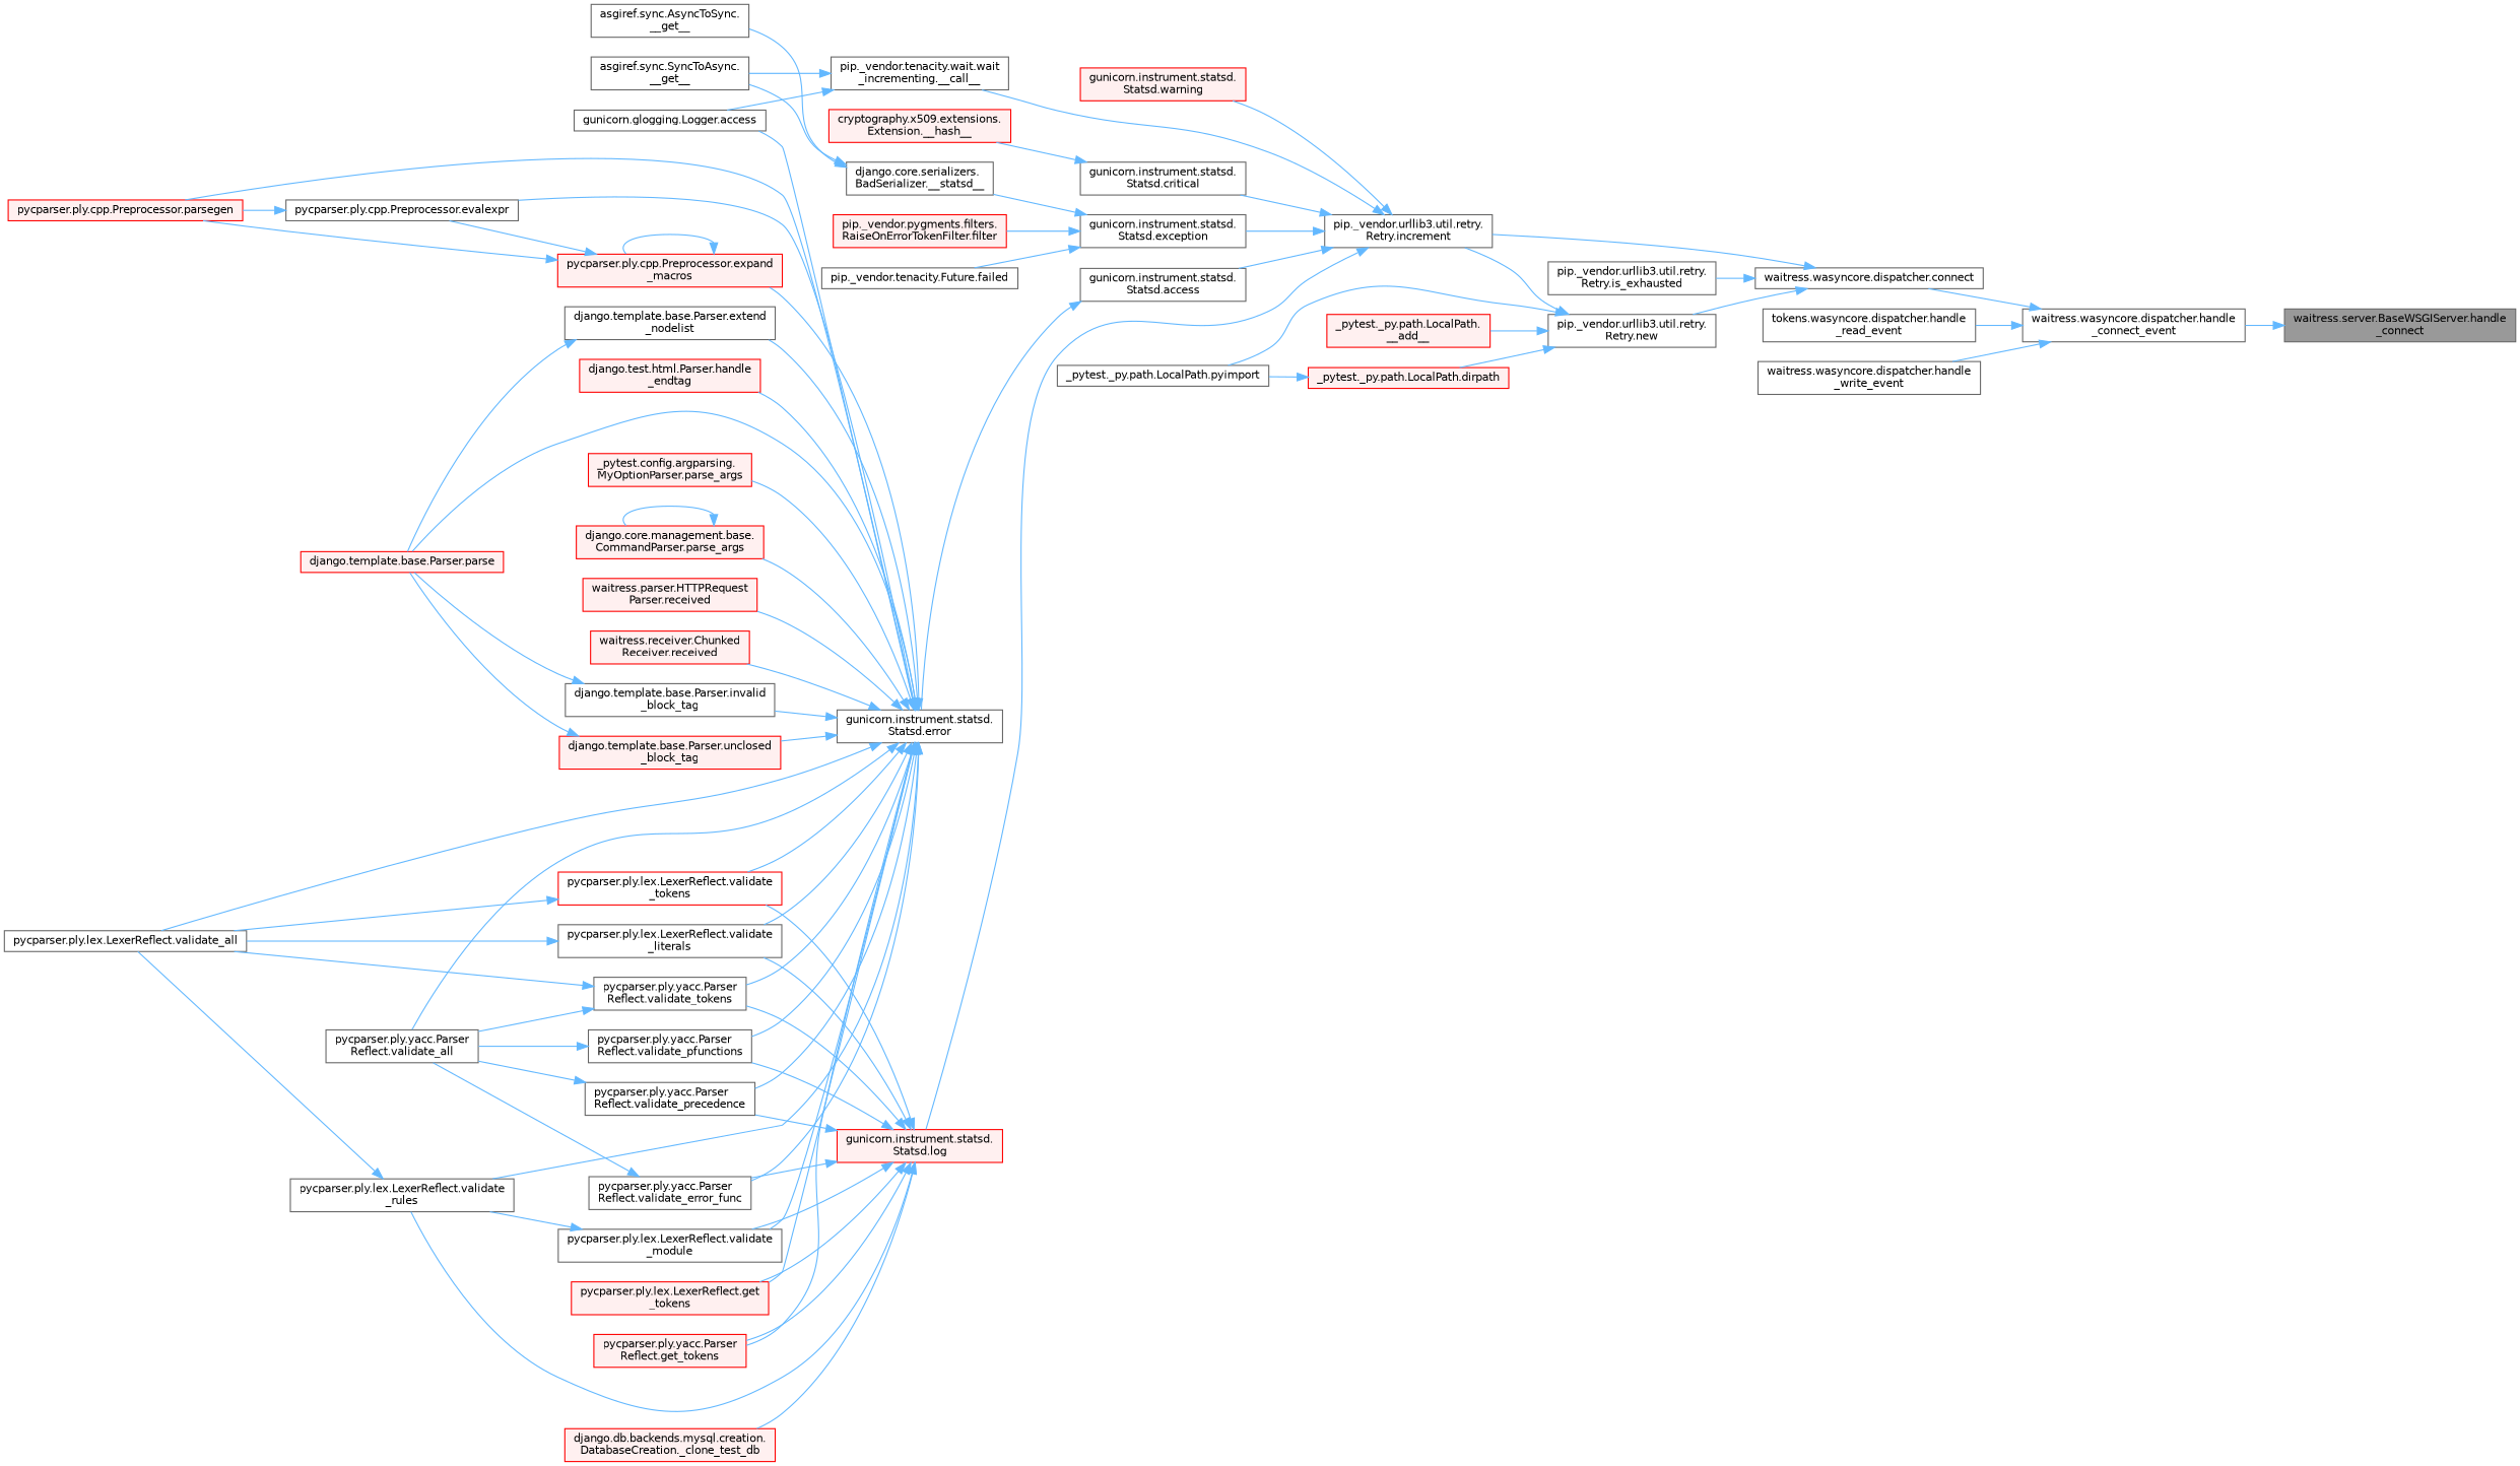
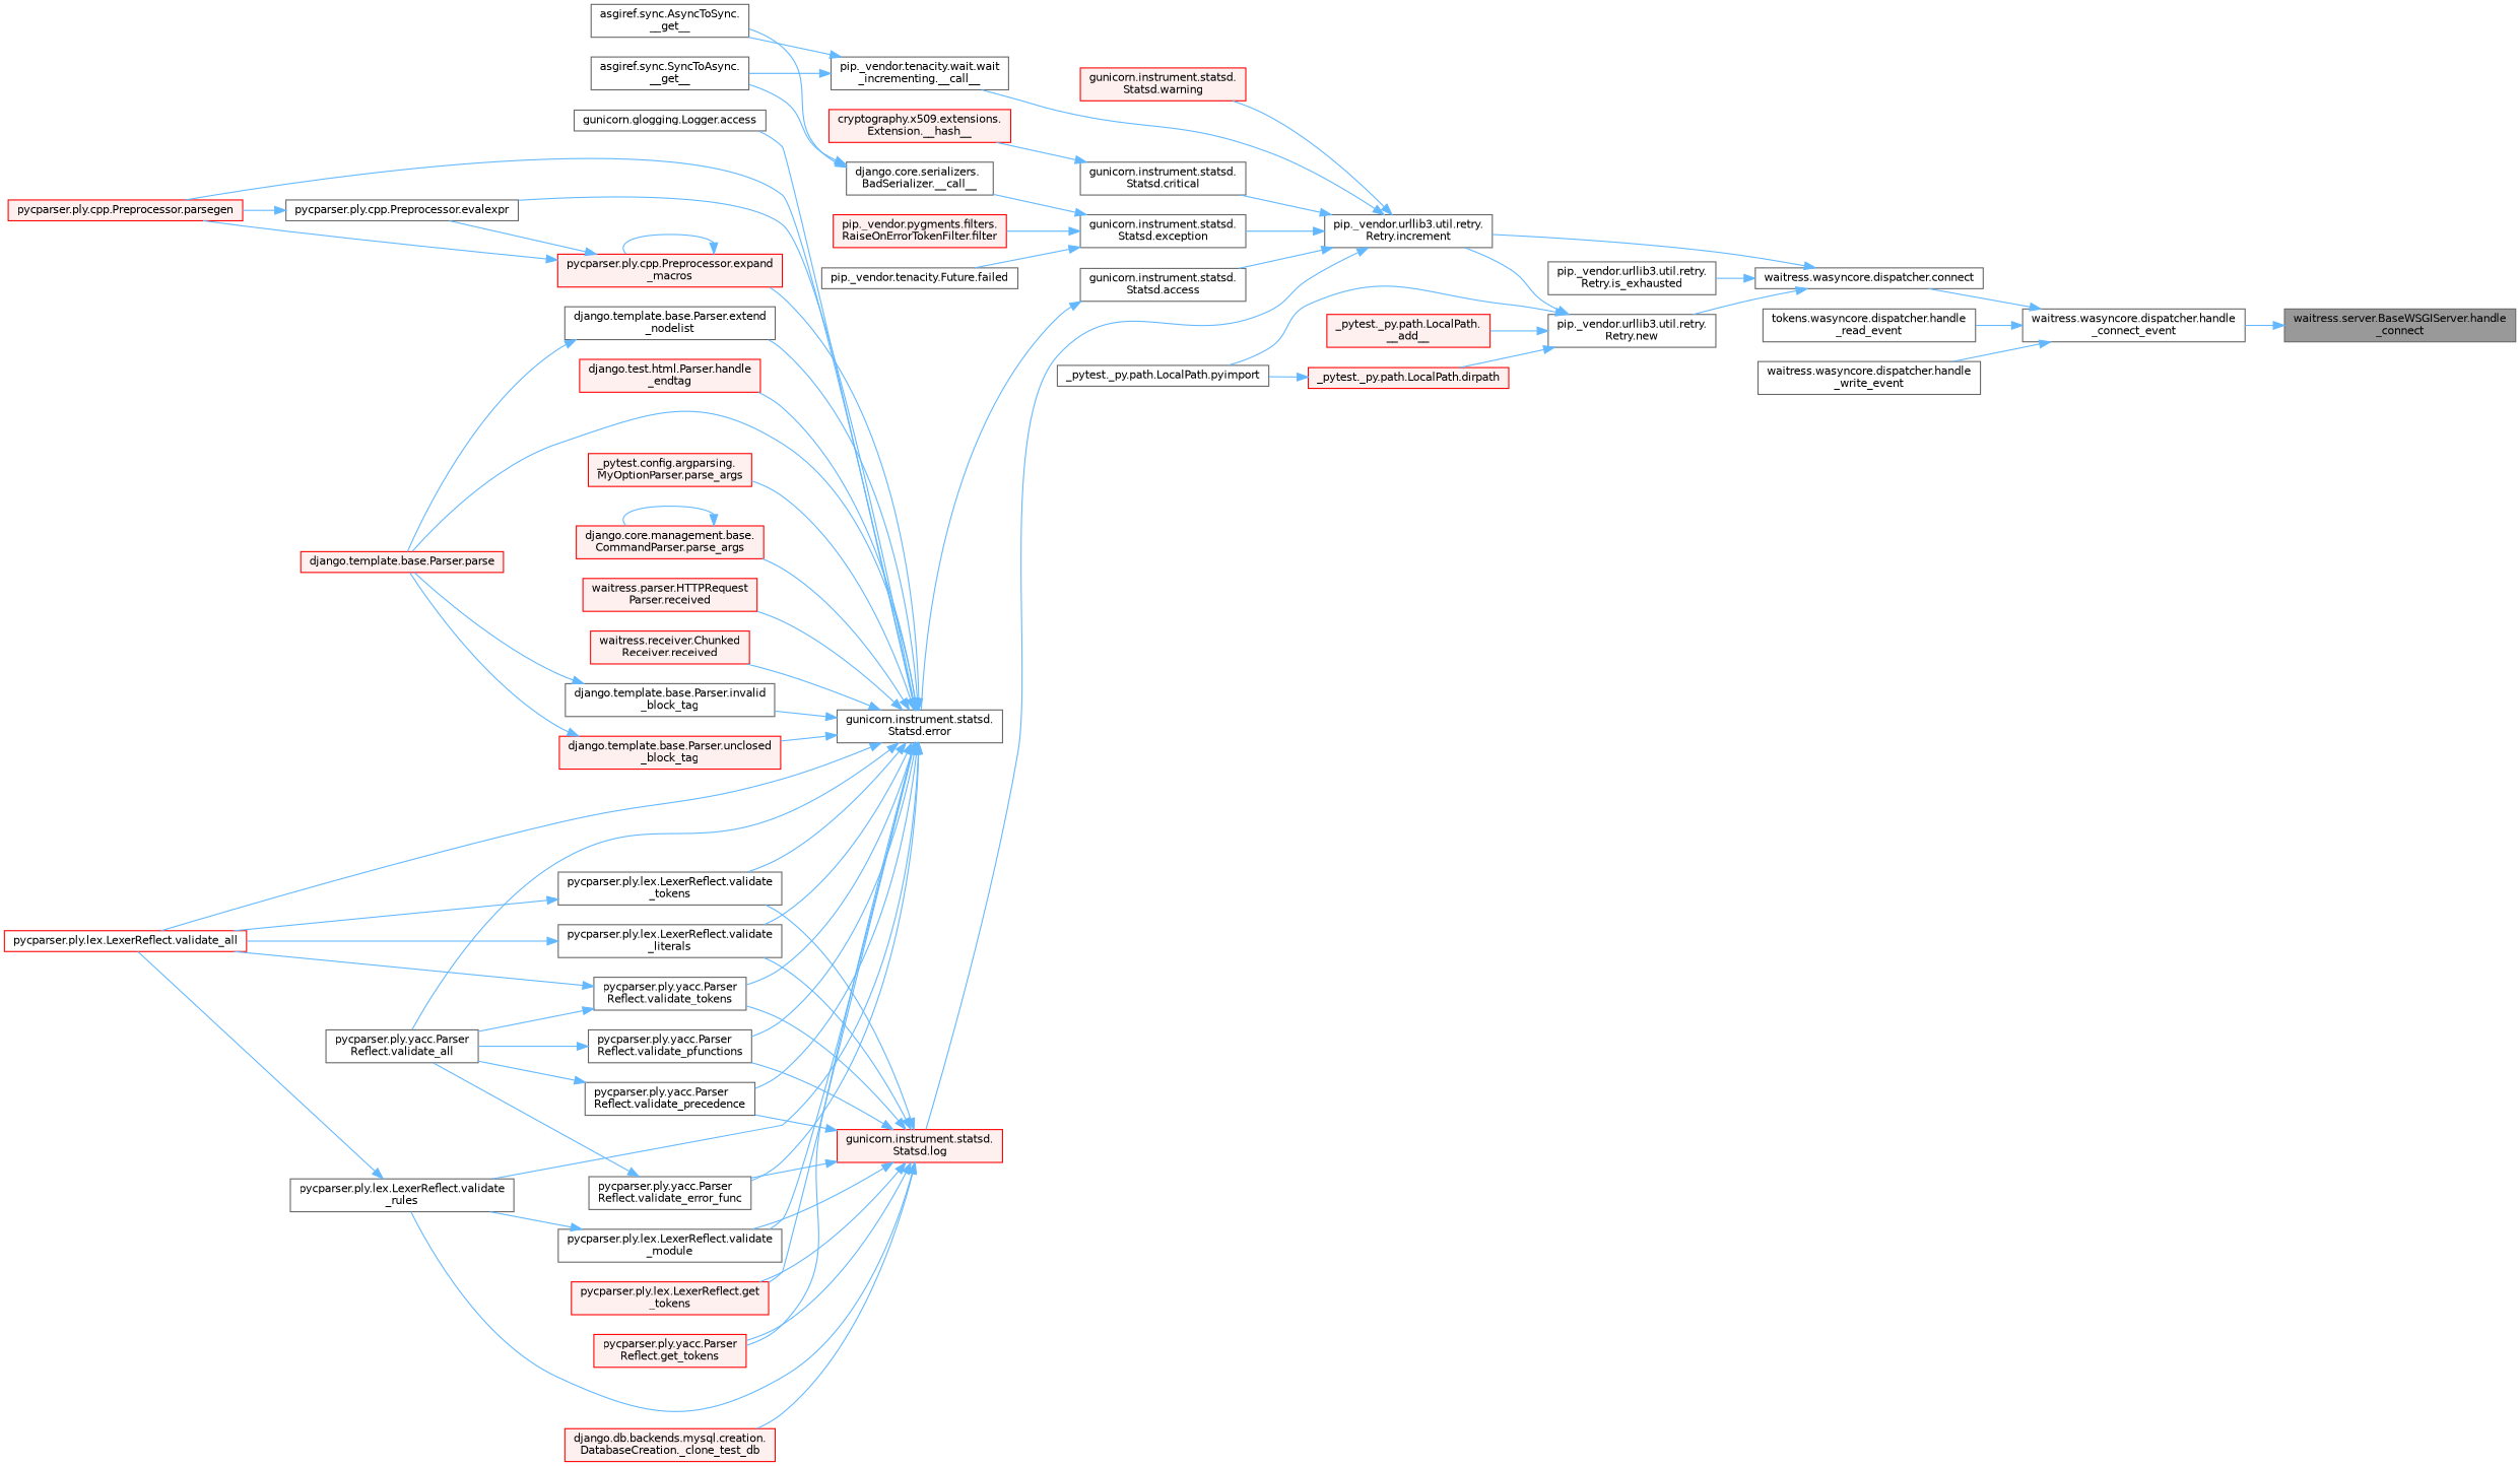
  digraph {
    fontname="DejaVu Sans"
    rankdir=RL
    node [color=grey40 fillcolor=white fontname="DejaVu Sans" fontsize=10 shape=box style=filled]
    edge [color=steelblue1 dir=back fontname="DejaVu Sans" fontsize=10 labelfontname=Helvetica labelfontsize=10 style=solid]
    n1 [color=gray40 fillcolor=grey60 fontcolor=black height=0.2 label="waitress.server.BaseWSGIServer.handle\l_connect" width=0.4]
    n2 [height=0.2 label="waitress.wasyncore.dispatcher.handle\l_connect_event" width=0.4]
    n3 [height=0.2 label="waitress.wasyncore.dispatcher.connect" width=0.4]
    n4 [height=0.2 label="tokens.wasyncore.dispatcher.handle\l_read_event" width=0.4]
    n5 [height=0.2 label="waitress.wasyncore.dispatcher.handle\l_write_event" width=0.4]
    n6 [height=0.2 label="pip._vendor.urllib3.util.retry.\lRetry.increment" width=0.4]
    n7 [height=0.2 label="pip._vendor.urllib3.util.retry.\lRetry.is_exhausted" width=0.4]
    n8 [height=0.2 label="pip._vendor.urllib3.util.retry.\lRetry.new" width=0.4]
    n9 [height=0.2 label="pip._vendor.tenacity.wait.wait\l_incrementing.__call__" width=0.4]
    n10 [height=0.2 label="gunicorn.instrument.statsd.\lStatsd.access" width=0.4]
    n11 [height=0.2 label="gunicorn.instrument.statsd.\lStatsd.critical" width=0.4]
    n12 [height=0.2 label="gunicorn.instrument.statsd.\lStatsd.exception" width=0.4]
    n13 [color=red fillcolor="#FFF0F0" height=0.2 label="gunicorn.instrument.statsd.\lStatsd.log" width=0.4]
    n14 [color=red fillcolor="#FFF0F0" height=0.2 label="gunicorn.instrument.statsd.\lStatsd.warning" width=0.4]
    n15 [color=red fillcolor="#FFF0F0" height=0.2 label="_pytest._py.path.LocalPath.\l__add__" width=0.4]
    n16 [color=red fillcolor="#FFF0F0" height=0.2 label="_pytest._py.path.LocalPath.dirpath" width=0.4]
    n17 [height=0.2 label="_pytest._py.path.LocalPath.pyimport" width=0.4]
    n18 [height=0.2 label="asgiref.sync.AsyncToSync.\l__get__" width=0.4]
    n19 [height=0.2 label="asgiref.sync.SyncToAsync.\l__get__" width=0.4]
    n20 [height=0.2 label="gunicorn.instrument.statsd.\lStatsd.error" width=0.4]
    n21 [color=red fillcolor="#FFF0F0" height=0.2 label="cryptography.x509.extensions.\lExtension.__hash__" width=0.4]
    n22 [height=0.2 label="gunicorn.glogging.Logger.access" width=0.4]
    n23 [height=0.2 label="pycparser.ply.cpp.Preprocessor.evalexpr" width=0.4]
    n24 [color=red fillcolor="#FFF0F0" height=0.2 label="pycparser.ply.cpp.Preprocessor.parsegen" width=0.4]
    n25 [color=red fillcolor="#FFF0F0" height=0.2 label="pycparser.ply.cpp.Preprocessor.expand\l_macros" width=0.4]
    n26 [height=0.2 label="django.template.base.Parser.extend\l_nodelist" width=0.4]
    n27 [color=red fillcolor="#FFF0F0" height=0.2 label="django.template.base.Parser.parse" width=0.4]
    n28 [color=red fillcolor="#FFF0F0" height=0.2 label="pycparser.ply.lex.LexerReflect.get\l_tokens" width=0.4]
    n29 [color=red fillcolor="#FFF0F0" height=0.2 label="pycparser.ply.yacc.Parser\lReflect.get_tokens" width=0.4]
    n30 [color=red fillcolor="#FFF0F0" height=0.2 label="django.test.html.Parser.handle\l_endtag" width=0.4]
    n31 [height=0.2 label="django.template.base.Parser.invalid\l_block_tag" width=0.4]
    n32 [color=red fillcolor="#FFF0F0" height=0.2 label="_pytest.config.argparsing.\lMyOptionParser.parse_args" width=0.4]
    n33 [color=red fillcolor="#FFF0F0" height=0.2 label="django.core.management.base.\lCommandParser.parse_args" width=0.4]
    n34 [color=red fillcolor="#FFF0F0" height=0.2 label="waitress.parser.HTTPRequest\lParser.received" width=0.4]
    n35 [color=red fillcolor="#FFF0F0" height=0.2 label="waitress.receiver.Chunked\lReceiver.received" width=0.4]
    n36 [color=red fillcolor="#FFF0F0" height=0.2 label="django.template.base.Parser.unclosed\l_block_tag" width=0.4]
-   n37 [height=0.2 label="pycparser.ply.lex.LexerReflect.validate_all" width=0.4]
+   n37 [color=red height=0.2 label="pycparser.ply.lex.LexerReflect.validate_all" width=0.4]
    n38 [height=0.2 label="pycparser.ply.yacc.Parser\lReflect.validate_all" width=0.4]
    n39 [height=0.2 label="pycparser.ply.yacc.Parser\lReflect.validate_error_func" width=0.4]
    n40 [height=0.2 label="pycparser.ply.lex.LexerReflect.validate\l_literals" width=0.4]
    n41 [height=0.2 label="pycparser.ply.lex.LexerReflect.validate\l_module" width=0.4]
    n42 [height=0.2 label="pycparser.ply.lex.LexerReflect.validate\l_rules" width=0.4]
    n43 [height=0.2 label="pycparser.ply.yacc.Parser\lReflect.validate_pfunctions" width=0.4]
    n44 [height=0.2 label="pycparser.ply.yacc.Parser\lReflect.validate_precedence" width=0.4]
-   n45 [color=red height=0.2 label="pycparser.ply.lex.LexerReflect.validate\l_tokens" width=0.4]
+   n45 [height=0.2 label="pycparser.ply.lex.LexerReflect.validate\l_tokens" width=0.4]
    n46 [height=0.2 label="pycparser.ply.yacc.Parser\lReflect.validate_tokens" width=0.4]
-   n47 [height=0.2 label="django.core.serializers.\lBadSerializer.__statsd__" width=0.4]
+   n47 [height=0.2 label="django.core.serializers.\lBadSerializer.__call__" width=0.4]
    n48 [height=0.2 label="pip._vendor.tenacity.Future.failed" width=0.4]
    n49 [color=red fillcolor="#FFF0F0" height=0.2 label="pip._vendor.pygments.filters.\lRaiseOnErrorTokenFilter.filter" width=0.4]
    n50 [color=red fillcolor="#FFF0F0" height=0.2 label="django.db.backends.mysql.creation.\lDatabaseCreation._clone_test_db" width=0.4]
    n1 -> n2
    n2 -> n3
    n2 -> n4
    n2 -> n5
    n3 -> n6
    n3 -> n7
    n3 -> n8
    n6 -> n9
    n6 -> n10
    n6 -> n11
    n6 -> n12
    n6 -> n13
    n6 -> n14
    n8 -> n6
    n8 -> n15
    n8 -> n16
    n8 -> n17
-   n9 -> n22
+   n9 -> n18
    n9 -> n19
    n10 -> n20
    n11 -> n21
    n12 -> n47
    n12 -> n48
    n12 -> n49
    n13 -> n28
    n13 -> n29
    n13 -> n39
    n13 -> n40
    n13 -> n41
    n13 -> n42
    n13 -> n43
    n13 -> n44
    n13 -> n45
    n13 -> n46
    n13 -> n50
    n16 -> n17
    n20 -> n22
    n20 -> n23
    n20 -> n24
    n20 -> n25
    n20 -> n26
    n20 -> n27
    n20 -> n28
    n20 -> n29
    n20 -> n30
    n20 -> n31
    n20 -> n32
    n20 -> n33
    n20 -> n34
    n20 -> n35
    n20 -> n36
    n20 -> n37
    n20 -> n38
    n20 -> n39
    n20 -> n40
    n20 -> n41
    n20 -> n42
    n20 -> n43
    n20 -> n44
    n20 -> n45
    n20 -> n46
    n23 -> n24
    n25 -> n23
    n25 -> n24
    n25 -> n25
    n26 -> n27
    n31 -> n27
    n33 -> n33
    n36 -> n27
    n39 -> n38
    n40 -> n37
    n41 -> n42
    n42 -> n37
    n43 -> n38
    n44 -> n38
    n45 -> n37
    n46 -> n37
    n46 -> n38
    n47 -> n18
    n47 -> n19
  }
